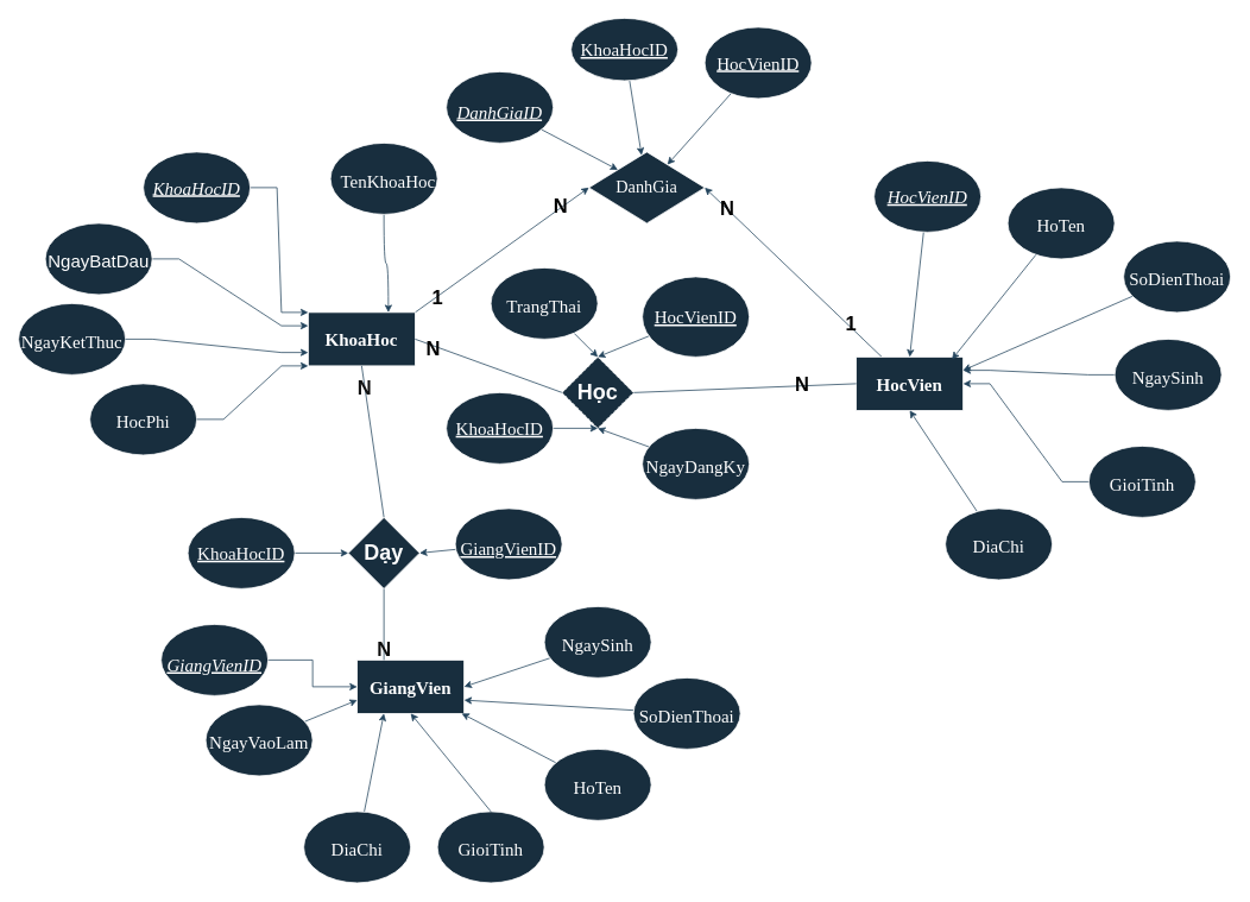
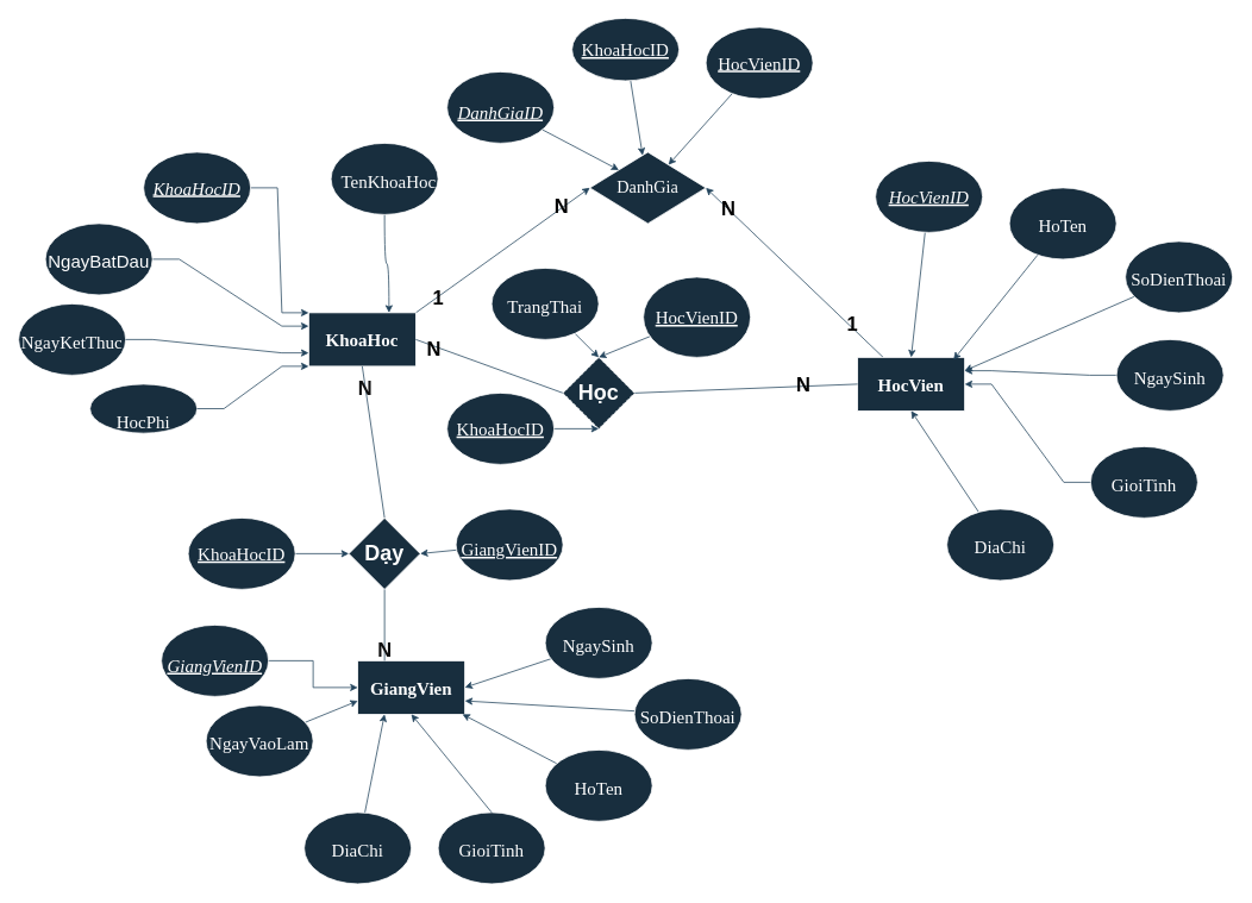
  <mxCell id="0" />
  <mxCell id="1" parent="0" />
  <mxCell id="2" style="rounded=0;orthogonalLoop=1;jettySize=auto;html=1;exitX=1;exitY=0;exitDx=0;exitDy=0;strokeColor=#23445D;entryX=0;entryY=0.5;entryDx=0;entryDy=0;labelBackgroundColor=none;fontColor=default;" edge="1" parent="1" source="5" target="69"><mxGeometry relative="1" as="geometry"><mxPoint x="620" y="190" as="targetPoint" /></mxGeometry></mxCell>
  <mxCell id="3" value="&lt;h1&gt;1&lt;/h1&gt;" style="edgeLabel;html=1;align=center;verticalAlign=middle;resizable=0;points=[];strokeColor=#FFFFFF;fontColor=#030303;fillColor=#182E3E;labelBackgroundColor=none;" vertex="1" connectable="0" parent="2"><mxGeometry x="-0.755" y="-1" relative="1" as="geometry"><mxPoint as="offset" /></mxGeometry></mxCell>
  <mxCell id="4" value="&lt;h1&gt;N&lt;/h1&gt;" style="edgeLabel;html=1;align=center;verticalAlign=middle;resizable=0;points=[];strokeColor=#FFFFFF;fontColor=#000000;fillColor=#182E3E;labelBackgroundColor=none;" vertex="1" connectable="0" parent="2"><mxGeometry x="0.676" y="1" relative="1" as="geometry"><mxPoint as="offset" /></mxGeometry></mxCell>
  <mxCell id="5" value="&lt;h2 style=&quot;font-size: 20px;&quot;&gt;&lt;font style=&quot;font-size: 20px;&quot; face=&quot;Times New Roman&quot;&gt;KhoaHoc&lt;/font&gt;&lt;/h2&gt;" style="rounded=0;whiteSpace=wrap;html=1;fontSize=20;labelBackgroundColor=none;fillColor=#182E3E;strokeColor=#FFFFFF;fontColor=#FFFFFF;" vertex="1" parent="1"><mxGeometry x="345" y="350" width="120" height="60" as="geometry" /></mxCell>
  <mxCell id="6" style="edgeStyle=entityRelationEdgeStyle;rounded=0;orthogonalLoop=1;jettySize=auto;html=1;exitX=1;exitY=0.5;exitDx=0;exitDy=0;entryX=0;entryY=0.25;entryDx=0;entryDy=0;labelBackgroundColor=none;fontColor=default;strokeColor=#23445D;" edge="1" parent="1" source="7" target="5"><mxGeometry relative="1" as="geometry" /></mxCell>
  <mxCell id="7" value=" &#10;  NgayBatDau " style="ellipse;whiteSpace=wrap;html=1;verticalAlign=top;fontSize=20;labelBackgroundColor=none;fillColor=#182E3E;strokeColor=#FFFFFF;fontColor=#FFFFFF;" vertex="1" parent="1"><mxGeometry x="50" y="250" width="120" height="80" as="geometry" /></mxCell>
  <mxCell id="8" style="edgeStyle=orthogonalEdgeStyle;rounded=0;orthogonalLoop=1;jettySize=auto;html=1;entryX=0.75;entryY=0;entryDx=0;entryDy=0;labelBackgroundColor=none;fontColor=default;curved=1;strokeColor=#23445D;" edge="1" parent="1" source="9" target="5"><mxGeometry relative="1" as="geometry" /></mxCell>
  <mxCell id="9" value=" &#10;  TenKhoaHoc " style="ellipse;whiteSpace=wrap;html=1;fontFamily=Times New Roman;fontSize=20;align=right;verticalAlign=top;labelBackgroundColor=none;fillColor=#182E3E;strokeColor=#FFFFFF;fontColor=#FFFFFF;" vertex="1" parent="1"><mxGeometry x="370" y="160" width="120" height="80" as="geometry" /></mxCell>
  <mxCell id="10" style="rounded=0;orthogonalLoop=1;jettySize=auto;html=1;entryX=0;entryY=0;entryDx=0;entryDy=0;labelBackgroundColor=none;fontColor=default;edgeStyle=entityRelationEdgeStyle;elbow=vertical;strokeColor=#23445D;" edge="1" parent="1" source="11" target="5"><mxGeometry relative="1" as="geometry" /></mxCell>
  <mxCell id="11" value="KhoaHocID" style="ellipse;whiteSpace=wrap;html=1;align=center;fontFamily=Times New Roman;fontSize=20;fontStyle=6;labelBackgroundColor=none;fillColor=#182E3E;strokeColor=#FFFFFF;fontColor=#FFFFFF;" vertex="1" parent="1"><mxGeometry x="160" y="170" width="120" height="80" as="geometry" /></mxCell>
  <mxCell id="12" value=" &#10;  NgayKetThuc " style="ellipse;whiteSpace=wrap;html=1;verticalAlign=top;fontSize=20;fontFamily=Times New Roman;labelBackgroundColor=none;fillColor=#182E3E;strokeColor=#FFFFFF;fontColor=#FFFFFF;" vertex="1" parent="1"><mxGeometry x="20" y="340" width="120" height="80" as="geometry" /></mxCell>
  <mxCell id="13" style="edgeStyle=entityRelationEdgeStyle;rounded=0;orthogonalLoop=1;jettySize=auto;html=1;entryX=0;entryY=0.75;entryDx=0;entryDy=0;labelBackgroundColor=none;fontColor=default;strokeColor=#23445D;" edge="1" parent="1" source="12" target="5"><mxGeometry relative="1" as="geometry" /></mxCell>
- <mxCell id="14" value=" &#10;  HocPhi " style="ellipse;whiteSpace=wrap;html=1;verticalAlign=top;fontSize=20;fontFamily=Times New Roman;labelBackgroundColor=none;fillColor=#182E3E;strokeColor=#FFFFFF;fontColor=#FFFFFF;" vertex="1" parent="1"><mxGeometry y="430" width="120" height="80" as="geometry" x="100" /></mxCell>
+ <mxCell id="14" value=" &#10;  HocPhi " style="ellipse;whiteSpace=wrap;html=1;verticalAlign=top;fontSize=20;fontFamily=Times New Roman;labelBackgroundColor=none;fillColor=#182E3E;strokeColor=#FFFFFF;fontColor=#FFFFFF;" vertex="1" parent="1"><mxGeometry x="100" y="430" width="120" height="55" as="geometry" /></mxCell>
  <mxCell id="15" style="edgeStyle=entityRelationEdgeStyle;rounded=0;orthogonalLoop=1;jettySize=auto;html=1;entryX=0;entryY=1;entryDx=0;entryDy=0;labelBackgroundColor=none;fontColor=default;strokeColor=#23445D;" edge="1" parent="1" source="14" target="5"><mxGeometry relative="1" as="geometry"><Array as="points"><mxPoint x="350" y="440" /></Array></mxGeometry></mxCell>
  <mxCell id="16" style="rounded=0;orthogonalLoop=1;jettySize=auto;html=1;entryX=1;entryY=0.5;entryDx=0;entryDy=0;strokeColor=#23445D;labelBackgroundColor=none;fontColor=default;" edge="1" parent="1" source="19" target="69"><mxGeometry relative="1" as="geometry" /></mxCell>
  <mxCell id="17" value="&lt;h1&gt;N&lt;/h1&gt;" style="edgeLabel;html=1;align=center;verticalAlign=middle;resizable=0;points=[];strokeColor=#FFFFFF;fontColor=#000000;fillColor=#182E3E;labelBackgroundColor=none;" vertex="1" connectable="0" parent="16"><mxGeometry x="0.756" relative="1" as="geometry"><mxPoint as="offset" /></mxGeometry></mxCell>
  <mxCell id="18" value="&lt;h1&gt;1&lt;/h1&gt;" style="edgeLabel;html=1;align=center;verticalAlign=middle;resizable=0;points=[];strokeColor=#FFFFFF;fontColor=#000000;fillColor=#182E3E;labelBackgroundColor=none;" vertex="1" connectable="0" parent="16"><mxGeometry x="-0.639" y="-2" relative="1" as="geometry"><mxPoint as="offset" /></mxGeometry></mxCell>
  <mxCell id="19" value="HocVien" style="rounded=0;whiteSpace=wrap;html=1;fontSize=20;fontFamily=Times New Roman;verticalAlign=middle;fontStyle=1;labelBackgroundColor=none;fillColor=#182E3E;strokeColor=#FFFFFF;fontColor=#FFFFFF;" vertex="1" parent="1"><mxGeometry x="960" y="400" width="120" height="60" as="geometry" /></mxCell>
  <mxCell id="20" value=" &#10;  HoTen " style="ellipse;whiteSpace=wrap;html=1;labelBackgroundColor=none;fontFamily=Times New Roman;fontSize=20;verticalAlign=top;fillColor=#182E3E;strokeColor=#FFFFFF;fontColor=#FFFFFF;" vertex="1" parent="1"><mxGeometry x="1130" y="210" width="120" height="80" as="geometry" /></mxCell>
  <mxCell id="21" style="edgeStyle=entityRelationEdgeStyle;rounded=0;orthogonalLoop=1;jettySize=auto;html=1;entryX=1;entryY=0.5;entryDx=0;entryDy=0;labelBackgroundColor=none;strokeColor=#23445D;fontColor=default;" edge="1" parent="1" source="22" target="19"><mxGeometry relative="1" as="geometry" /></mxCell>
  <mxCell id="22" value=" &#10;  GioiTinh " style="ellipse;whiteSpace=wrap;html=1;verticalAlign=top;fontSize=20;fontFamily=Times New Roman;fontStyle=0;labelBackgroundColor=none;fillColor=#182E3E;strokeColor=#FFFFFF;fontColor=#FFFFFF;" vertex="1" parent="1"><mxGeometry x="1221" y="500" width="120" height="80" as="geometry" /></mxCell>
  <mxCell id="23" style="rounded=0;orthogonalLoop=1;jettySize=auto;html=1;entryX=1;entryY=0.25;entryDx=0;entryDy=0;edgeStyle=entityRelationEdgeStyle;labelBackgroundColor=none;strokeColor=#23445D;fontColor=default;" edge="1" parent="1" source="24" target="19"><mxGeometry relative="1" as="geometry" /></mxCell>
  <mxCell id="24" value=" &#10;  NgaySinh " style="ellipse;whiteSpace=wrap;html=1;verticalAlign=top;fontSize=20;fontFamily=Times New Roman;labelBackgroundColor=none;fillColor=#182E3E;strokeColor=#FFFFFF;fontColor=#FFFFFF;" vertex="1" parent="1"><mxGeometry x="1250" y="380" width="120" height="80" as="geometry" /></mxCell>
  <mxCell id="25" style="rounded=0;orthogonalLoop=1;jettySize=auto;html=1;entryX=0.5;entryY=0;entryDx=0;entryDy=0;labelBackgroundColor=none;strokeColor=#23445D;fontColor=default;" edge="1" parent="1" source="26" target="19"><mxGeometry relative="1" as="geometry" /></mxCell>
  <mxCell id="26" value="HocVienID" style="ellipse;whiteSpace=wrap;html=1;labelBackgroundColor=none;fontSize=20;fontFamily=Times New Roman;fontStyle=6;fillColor=#182E3E;strokeColor=#FFFFFF;fontColor=#FFFFFF;" vertex="1" parent="1"><mxGeometry x="980" y="180" width="120" height="80" as="geometry" /></mxCell>
  <mxCell id="27" style="rounded=0;orthogonalLoop=1;jettySize=auto;html=1;entryX=0.5;entryY=1;entryDx=0;entryDy=0;elbow=vertical;labelBackgroundColor=none;strokeColor=#23445D;fontColor=default;" edge="1" parent="1" source="28" target="19"><mxGeometry relative="1" as="geometry" /></mxCell>
  <mxCell id="28" value=" &#10;  DiaChi " style="ellipse;whiteSpace=wrap;html=1;fontSize=20;fontFamily=Times New Roman;verticalAlign=top;labelBackgroundColor=none;fillColor=#182E3E;strokeColor=#FFFFFF;fontColor=#FFFFFF;" vertex="1" parent="1"><mxGeometry x="1060" y="570" width="120" height="80" as="geometry" /></mxCell>
  <mxCell id="29" style="rounded=0;orthogonalLoop=1;jettySize=auto;html=1;entryX=1;entryY=0.25;entryDx=0;entryDy=0;labelBackgroundColor=none;strokeColor=#23445D;fontColor=default;" edge="1" parent="1" source="30" target="19"><mxGeometry relative="1" as="geometry"><mxPoint x="880" y="300" as="targetPoint" /></mxGeometry></mxCell>
  <mxCell id="30" value=" &#10;  SoDienThoai " style="ellipse;whiteSpace=wrap;html=1;verticalAlign=top;fontSize=20;fontFamily=Times New Roman;labelBackgroundColor=none;fillColor=#182E3E;strokeColor=#FFFFFF;fontColor=#FFFFFF;" vertex="1" parent="1"><mxGeometry x="1260" y="270" width="120" height="80" as="geometry" /></mxCell>
  <mxCell id="31" style="rounded=0;orthogonalLoop=1;jettySize=auto;html=1;entryX=0.895;entryY=0.045;entryDx=0;entryDy=0;entryPerimeter=0;labelBackgroundColor=none;strokeColor=#23445D;fontColor=default;" edge="1" parent="1" source="20" target="19"><mxGeometry relative="1" as="geometry" /></mxCell>
  <mxCell id="32" value="GiangVien" style="rounded=0;whiteSpace=wrap;html=1;verticalAlign=middle;fontSize=20;fontFamily=Times New Roman;fontStyle=1;labelBackgroundColor=none;fillColor=#182E3E;strokeColor=#FFFFFF;fontColor=#FFFFFF;" vertex="1" parent="1"><mxGeometry x="400" y="740" width="120" height="60" as="geometry" /></mxCell>
  <mxCell id="33" style="rounded=0;orthogonalLoop=1;jettySize=auto;html=1;entryX=0;entryY=0.75;entryDx=0;entryDy=0;labelBackgroundColor=none;strokeColor=#23445D;fontColor=default;" edge="1" parent="1" source="34" target="32"><mxGeometry relative="1" as="geometry" /></mxCell>
  <mxCell id="34" value=" &#10;  NgayVaoLam " style="ellipse;whiteSpace=wrap;html=1;fontSize=20;verticalAlign=top;fontFamily=Times New Roman;labelBackgroundColor=none;fillColor=#182E3E;strokeColor=#FFFFFF;fontColor=#FFFFFF;" vertex="1" parent="1"><mxGeometry x="230" y="790" width="120" height="80" as="geometry" /></mxCell>
  <mxCell id="35" style="edgeStyle=orthogonalEdgeStyle;rounded=0;orthogonalLoop=1;jettySize=auto;html=1;entryX=0;entryY=0.5;entryDx=0;entryDy=0;labelBackgroundColor=none;strokeColor=#23445D;fontColor=default;" edge="1" parent="1" source="36" target="32"><mxGeometry relative="1" as="geometry" /></mxCell>
  <mxCell id="36" value="&#10;&lt;span style=&quot;font-size: 20px; line-height: 150%;&quot;&gt;GiangVienID&#10;&lt;/span&gt;&#10;&#10;&#10;&#10;" style="ellipse;whiteSpace=wrap;html=1;fontSize=20;fontFamily=Times New Roman;verticalAlign=top;fontStyle=6;labelBackgroundColor=none;fillColor=#182E3E;strokeColor=#FFFFFF;fontColor=#FFFFFF;" vertex="1" parent="1"><mxGeometry x="180" y="700" width="120" height="80" as="geometry" /></mxCell>
  <mxCell id="37" style="rounded=0;orthogonalLoop=1;jettySize=auto;html=1;entryX=0.25;entryY=1;entryDx=0;entryDy=0;labelBackgroundColor=none;strokeColor=#23445D;fontColor=default;" edge="1" parent="1" source="38" target="32"><mxGeometry relative="1" as="geometry" /></mxCell>
  <mxCell id="38" value=" &#10;  DiaChi " style="ellipse;whiteSpace=wrap;html=1;fontSize=20;fontFamily=Times New Roman;verticalAlign=top;labelBackgroundColor=none;fillColor=#182E3E;strokeColor=#FFFFFF;fontColor=#FFFFFF;" vertex="1" parent="1"><mxGeometry x="340" y="910" width="120" height="80" as="geometry" /></mxCell>
  <mxCell id="39" value=" &#10;  GioiTinh " style="ellipse;whiteSpace=wrap;html=1;verticalAlign=top;fontSize=20;fontFamily=Times New Roman;fontStyle=0;labelBackgroundColor=none;fillColor=#182E3E;strokeColor=#FFFFFF;fontColor=#FFFFFF;" vertex="1" parent="1"><mxGeometry x="490" y="910" width="120" height="80" as="geometry" /></mxCell>
  <mxCell id="40" style="rounded=0;orthogonalLoop=1;jettySize=auto;html=1;entryX=1;entryY=0.75;entryDx=0;entryDy=0;labelBackgroundColor=none;strokeColor=#23445D;fontColor=default;" edge="1" parent="1" source="41" target="32"><mxGeometry relative="1" as="geometry" /></mxCell>
  <mxCell id="41" value=" &#10;  SoDienThoai " style="ellipse;whiteSpace=wrap;html=1;verticalAlign=top;fontSize=20;fontFamily=Times New Roman;labelBackgroundColor=none;fillColor=#182E3E;strokeColor=#FFFFFF;fontColor=#FFFFFF;" vertex="1" parent="1"><mxGeometry x="710" y="760" width="120" height="80" as="geometry" /></mxCell>
  <mxCell id="42" style="rounded=0;orthogonalLoop=1;jettySize=auto;html=1;entryX=1;entryY=0.5;entryDx=0;entryDy=0;labelBackgroundColor=none;strokeColor=#23445D;fontColor=default;" edge="1" parent="1" source="43" target="32"><mxGeometry relative="1" as="geometry" /></mxCell>
  <mxCell id="43" value=" &#10;  NgaySinh " style="ellipse;whiteSpace=wrap;html=1;verticalAlign=top;fontSize=20;fontFamily=Times New Roman;labelBackgroundColor=none;fillColor=#182E3E;strokeColor=#FFFFFF;fontColor=#FFFFFF;" vertex="1" parent="1"><mxGeometry x="610" y="680" width="120" height="80" as="geometry" /></mxCell>
  <mxCell id="44" style="rounded=0;orthogonalLoop=1;jettySize=auto;html=1;labelBackgroundColor=none;strokeColor=#23445D;fontColor=default;" edge="1" parent="1" source="45" target="32"><mxGeometry relative="1" as="geometry" /></mxCell>
  <mxCell id="45" value=" &#10;  HoTen " style="ellipse;whiteSpace=wrap;html=1;labelBackgroundColor=none;fontFamily=Times New Roman;fontSize=20;verticalAlign=top;fillColor=#182E3E;strokeColor=#FFFFFF;fontColor=#FFFFFF;" vertex="1" parent="1"><mxGeometry x="610" y="840" width="120" height="80" as="geometry" /></mxCell>
  <mxCell id="46" style="rounded=0;orthogonalLoop=1;jettySize=auto;html=1;exitX=0.5;exitY=0;exitDx=0;exitDy=0;entryX=0.5;entryY=1;entryDx=0;entryDy=0;labelBackgroundColor=none;strokeColor=#23445D;fontColor=default;" edge="1" parent="1" source="39" target="32"><mxGeometry relative="1" as="geometry"><mxPoint x="580" y="720" as="targetPoint" /></mxGeometry></mxCell>
  <mxCell id="47" value="" style="endArrow=none;html=1;rounded=0;exitX=1;exitY=0.5;exitDx=0;exitDy=0;entryX=0;entryY=0.5;entryDx=0;entryDy=0;labelBackgroundColor=none;strokeColor=#23445D;fontColor=default;" edge="1" parent="1" source="60" target="19"><mxGeometry width="50" height="50" relative="1" as="geometry"><mxPoint x="700" y="590" as="sourcePoint" /><mxPoint x="750" y="540" as="targetPoint" /></mxGeometry></mxCell>
  <mxCell id="48" value="&lt;h1&gt;N&lt;/h1&gt;" style="edgeLabel;html=1;align=center;verticalAlign=middle;resizable=0;points=[];fontStyle=1;labelBackgroundColor=none;fontColor=#000000;" vertex="1" connectable="0" parent="47"><mxGeometry x="0.512" y="1" relative="1" as="geometry"><mxPoint as="offset" /></mxGeometry></mxCell>
  <mxCell id="49" value="" style="endArrow=none;html=1;rounded=0;exitX=0.5;exitY=0;exitDx=0;exitDy=0;entryX=0.5;entryY=1;entryDx=0;entryDy=0;labelBackgroundColor=none;strokeColor=#23445D;fontColor=default;" edge="1" parent="1" source="53" target="5"><mxGeometry width="50" height="50" relative="1" as="geometry"><mxPoint x="700" y="490" as="sourcePoint" /><mxPoint x="750" y="440" as="targetPoint" /></mxGeometry></mxCell>
  <mxCell id="50" value="&lt;h1&gt;N&lt;/h1&gt;" style="edgeLabel;html=1;align=center;verticalAlign=middle;resizable=0;points=[];labelBackgroundColor=none;fontColor=#121212;" vertex="1" connectable="0" parent="49"><mxGeometry x="0.708" y="2" relative="1" as="geometry"><mxPoint x="1" y="1" as="offset" /></mxGeometry></mxCell>
  <mxCell id="51" value="" style="endArrow=none;html=1;rounded=0;exitX=0.25;exitY=0;exitDx=0;exitDy=0;entryX=0.5;entryY=1;entryDx=0;entryDy=0;labelBackgroundColor=none;strokeColor=#23445D;fontColor=default;" edge="1" parent="1" source="32" target="53"><mxGeometry width="50" height="50" relative="1" as="geometry"><mxPoint x="510" y="640" as="sourcePoint" /><mxPoint x="400" y="420" as="targetPoint" /></mxGeometry></mxCell>
  <mxCell id="52" value="&lt;h1&gt;N&lt;/h1&gt;" style="edgeLabel;html=1;align=center;verticalAlign=middle;resizable=0;points=[];labelBackgroundColor=none;fontColor=#0D0D0D;" vertex="1" connectable="0" parent="51"><mxGeometry x="-0.701" y="1" relative="1" as="geometry"><mxPoint as="offset" /></mxGeometry></mxCell>
  <mxCell id="53" value="&lt;h1&gt;Dạy&lt;/h1&gt;" style="rhombus;whiteSpace=wrap;html=1;labelBackgroundColor=none;fillColor=#182E3E;strokeColor=#FFFFFF;fontColor=#FFFFFF;" vertex="1" parent="1"><mxGeometry x="390" y="580" width="80" height="80" as="geometry" /></mxCell>
  <mxCell id="54" style="rounded=0;orthogonalLoop=1;jettySize=auto;html=1;entryX=1;entryY=0.5;entryDx=0;entryDy=0;labelBackgroundColor=none;strokeColor=#23445D;fontColor=default;" edge="1" parent="1" source="55" target="53"><mxGeometry relative="1" as="geometry" /></mxCell>
  <mxCell id="55" value="&#10;&lt;span style=&quot;font-size: 20px; line-height: 150%;&quot;&gt;GiangVienID&#10;&lt;/span&gt;&#10;&#10;&#10;&#10;" style="ellipse;whiteSpace=wrap;html=1;fontSize=20;fontFamily=Times New Roman;verticalAlign=top;fontStyle=4;labelBackgroundColor=none;fillColor=#182E3E;strokeColor=#FFFFFF;fontColor=#FFFFFF;" vertex="1" parent="1"><mxGeometry x="510" y="570" width="120" height="80" as="geometry" /></mxCell>
  <mxCell id="56" style="rounded=0;orthogonalLoop=1;jettySize=auto;html=1;exitX=1;exitY=0.5;exitDx=0;exitDy=0;entryX=0;entryY=0.5;entryDx=0;entryDy=0;labelBackgroundColor=none;strokeColor=#23445D;fontColor=default;" edge="1" parent="1" source="57" target="53"><mxGeometry relative="1" as="geometry" /></mxCell>
  <mxCell id="57" value="KhoaHocID" style="ellipse;whiteSpace=wrap;html=1;align=center;fontFamily=Times New Roman;fontSize=20;fontStyle=4;labelBackgroundColor=none;fillColor=#182E3E;strokeColor=#FFFFFF;fontColor=#FFFFFF;" vertex="1" parent="1"><mxGeometry x="210" y="580" width="120" height="80" as="geometry" /></mxCell>
  <mxCell id="58" value="" style="endArrow=none;html=1;rounded=0;exitX=1;exitY=0.5;exitDx=0;exitDy=0;entryX=0;entryY=0.5;entryDx=0;entryDy=0;labelBackgroundColor=none;strokeColor=#23445D;fontColor=default;" edge="1" parent="1" source="5" target="60"><mxGeometry width="50" height="50" relative="1" as="geometry"><mxPoint x="460" y="390" as="sourcePoint" /><mxPoint x="870" y="400" as="targetPoint" /></mxGeometry></mxCell>
  <mxCell id="59" value="&lt;h1&gt;N&lt;/h1&gt;" style="edgeLabel;html=1;align=center;verticalAlign=middle;resizable=0;points=[];labelBackgroundColor=none;fontColor=#000000;" vertex="1" connectable="0" parent="58"><mxGeometry x="-0.751" y="-3" relative="1" as="geometry"><mxPoint as="offset" /></mxGeometry></mxCell>
  <mxCell id="60" value="&lt;h1&gt;Học&lt;/h1&gt;" style="rhombus;whiteSpace=wrap;html=1;labelBackgroundColor=none;fillColor=#182E3E;strokeColor=#FFFFFF;fontColor=#FFFFFF;dashed=1;" vertex="1" parent="1"><mxGeometry x="630" y="400" width="80" height="80" as="geometry" /></mxCell>
  <mxCell id="61" style="rounded=0;orthogonalLoop=1;jettySize=auto;html=1;entryX=0.5;entryY=0;entryDx=0;entryDy=0;labelBackgroundColor=none;strokeColor=#23445D;fontColor=default;" edge="1" parent="1" source="62" target="60"><mxGeometry relative="1" as="geometry" /></mxCell>
  <mxCell id="62" value="HocVienID" style="ellipse;whiteSpace=wrap;html=1;labelBackgroundColor=none;fontSize=20;fontFamily=Times New Roman;fontStyle=4;fillColor=#182E3E;strokeColor=#FFFFFF;fontColor=#FFFFFF;" vertex="1" parent="1"><mxGeometry x="720" y="310" width="120" height="90" as="geometry" /></mxCell>
  <mxCell id="63" style="rounded=0;orthogonalLoop=1;jettySize=auto;html=1;entryX=0.5;entryY=1;entryDx=0;entryDy=0;labelBackgroundColor=none;strokeColor=#23445D;fontColor=default;" edge="1" parent="1" source="64" target="60"><mxGeometry relative="1" as="geometry" /></mxCell>
  <mxCell id="64" value="KhoaHocID" style="ellipse;whiteSpace=wrap;html=1;align=center;fontFamily=Times New Roman;fontSize=20;fontStyle=4;labelBackgroundColor=none;fillColor=#182E3E;strokeColor=#FFFFFF;fontColor=#FFFFFF;" vertex="1" parent="1"><mxGeometry x="500" y="440" width="120" height="80" as="geometry" /></mxCell>
- <mxCell id="65" style="rounded=0;orthogonalLoop=1;jettySize=auto;html=1;entryX=0.5;entryY=1;entryDx=0;entryDy=0;labelBackgroundColor=none;strokeColor=#23445D;fontColor=default;" edge="1" parent="1" source="66" target="60"><mxGeometry relative="1" as="geometry" /></mxCell>
- <mxCell id="66" value=" &#10;  NgayDangKy " style="ellipse;whiteSpace=wrap;html=1;fontSize=20;fontFamily=Times New Roman;verticalAlign=top;labelBackgroundColor=none;fillColor=#182E3E;strokeColor=#FFFFFF;fontColor=#FFFFFF;" vertex="1" parent="1"><mxGeometry x="720" y="480" width="120" height="80" as="geometry" /></mxCell>
  <mxCell id="67" style="rounded=0;orthogonalLoop=1;jettySize=auto;html=1;entryX=0.5;entryY=0;entryDx=0;entryDy=0;labelBackgroundColor=none;strokeColor=#23445D;fontColor=default;" edge="1" parent="1" source="68" target="60"><mxGeometry relative="1" as="geometry" /></mxCell>
  <mxCell id="68" value=" &#10;  TrangThai " style="ellipse;whiteSpace=wrap;html=1;fontFamily=Times New Roman;fontSize=20;verticalAlign=top;labelBackgroundColor=none;fillColor=#182E3E;strokeColor=#FFFFFF;fontColor=#FFFFFF;" vertex="1" parent="1"><mxGeometry x="550" y="300" width="120" height="80" as="geometry" /></mxCell>
  <mxCell id="69" value="DanhGia" style="rhombus;whiteSpace=wrap;html=1;strokeColor=#FFFFFF;fillColor=#182E3E;verticalAlign=middle;fontFamily=Times New Roman;fontSize=19;fontColor=#FFFFFF;labelBackgroundColor=none;" vertex="1" parent="1"><mxGeometry x="660" y="170" width="130" height="80" as="geometry" /></mxCell>
  <mxCell id="70" style="rounded=0;orthogonalLoop=1;jettySize=auto;html=1;entryX=0;entryY=0;entryDx=0;entryDy=0;strokeColor=#23445D;labelBackgroundColor=none;fontColor=default;" edge="1" parent="1" source="71" target="69"><mxGeometry relative="1" as="geometry" /></mxCell>
  <mxCell id="71" value="&#10;&lt;span style=&quot;font-size: 20px; line-height: 150%;&quot;&gt;DanhGiaID&#10;&lt;/span&gt;&#10;&#10;&#10;&#10;" style="ellipse;whiteSpace=wrap;html=1;strokeColor=#FFFFFF;fontColor=#FFFFFF;fillColor=#182E3E;fontStyle=6;fontFamily=Times New Roman;fontSize=20;verticalAlign=top;labelBackgroundColor=none;" vertex="1" parent="1"><mxGeometry x="500" y="80" width="120" height="80" as="geometry" /></mxCell>
  <mxCell id="72" value="HocVienID" style="ellipse;whiteSpace=wrap;html=1;labelBackgroundColor=none;fontSize=20;fontFamily=Times New Roman;fontStyle=4;fillColor=#182E3E;strokeColor=#FFFFFF;fontColor=#FFFFFF;" vertex="1" parent="1"><mxGeometry x="790" y="30" width="120" height="80" as="geometry" /></mxCell>
  <mxCell id="73" style="rounded=0;orthogonalLoop=1;jettySize=auto;html=1;strokeColor=#23445D;labelBackgroundColor=none;fontColor=default;" edge="1" parent="1" source="74" target="69"><mxGeometry relative="1" as="geometry" /></mxCell>
  <mxCell id="74" value="KhoaHocID" style="ellipse;whiteSpace=wrap;html=1;align=center;fontFamily=Times New Roman;fontSize=20;fontStyle=4;labelBackgroundColor=none;fillColor=#182E3E;strokeColor=#FFFFFF;fontColor=#FFFFFF;" vertex="1" parent="1"><mxGeometry x="640" y="20" width="120" height="70" as="geometry" /></mxCell>
  <mxCell id="75" style="rounded=0;orthogonalLoop=1;jettySize=auto;html=1;strokeColor=#23445D;labelBackgroundColor=none;fontColor=default;" edge="1" parent="1" source="72" target="69"><mxGeometry relative="1" as="geometry" /></mxCell>
